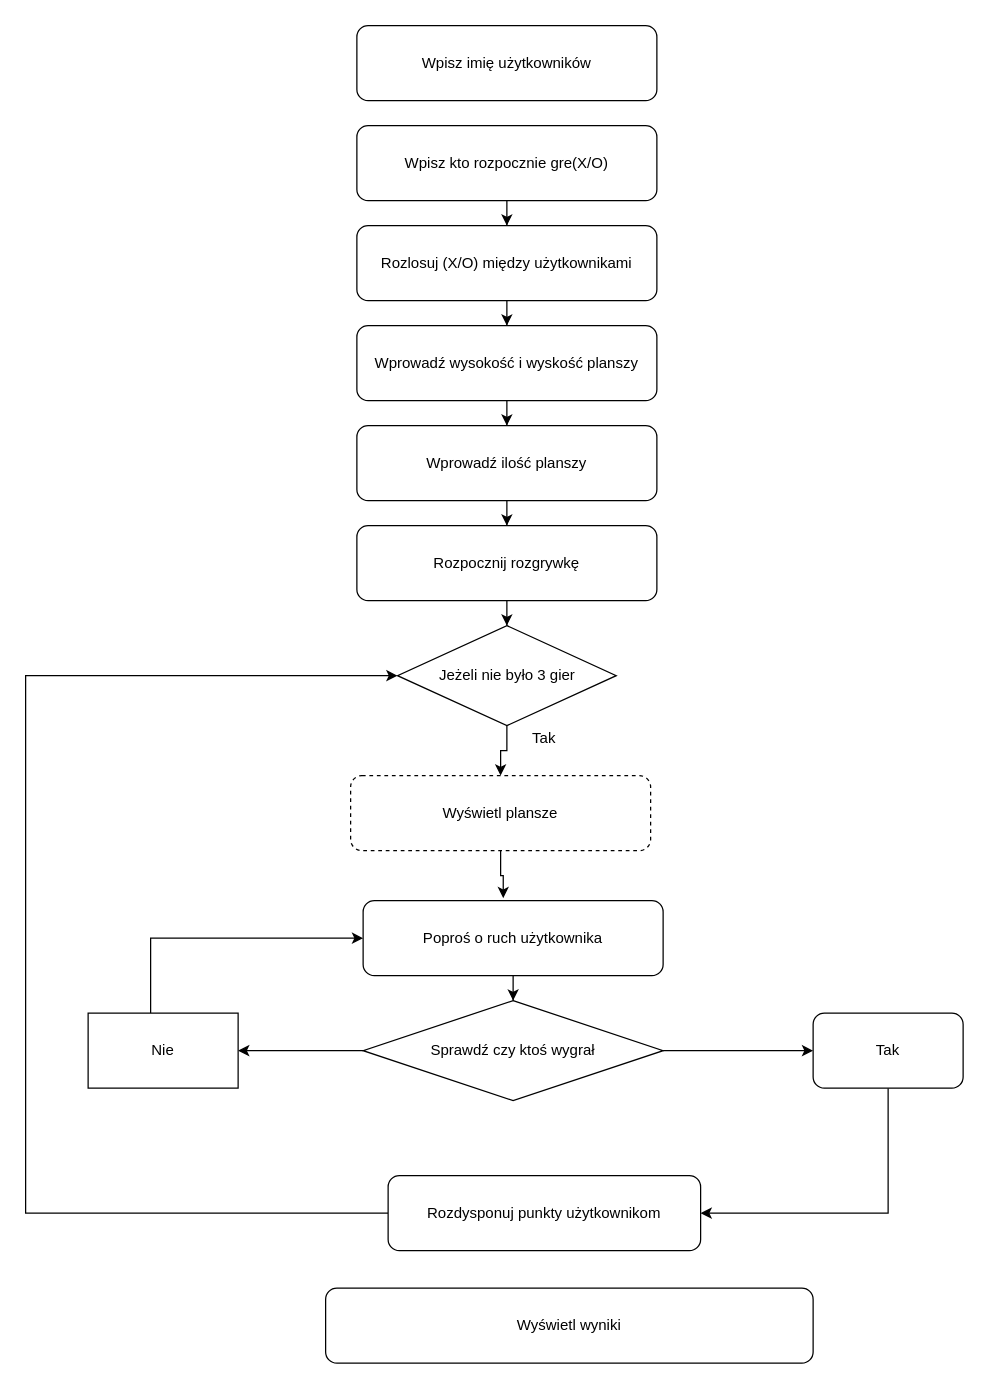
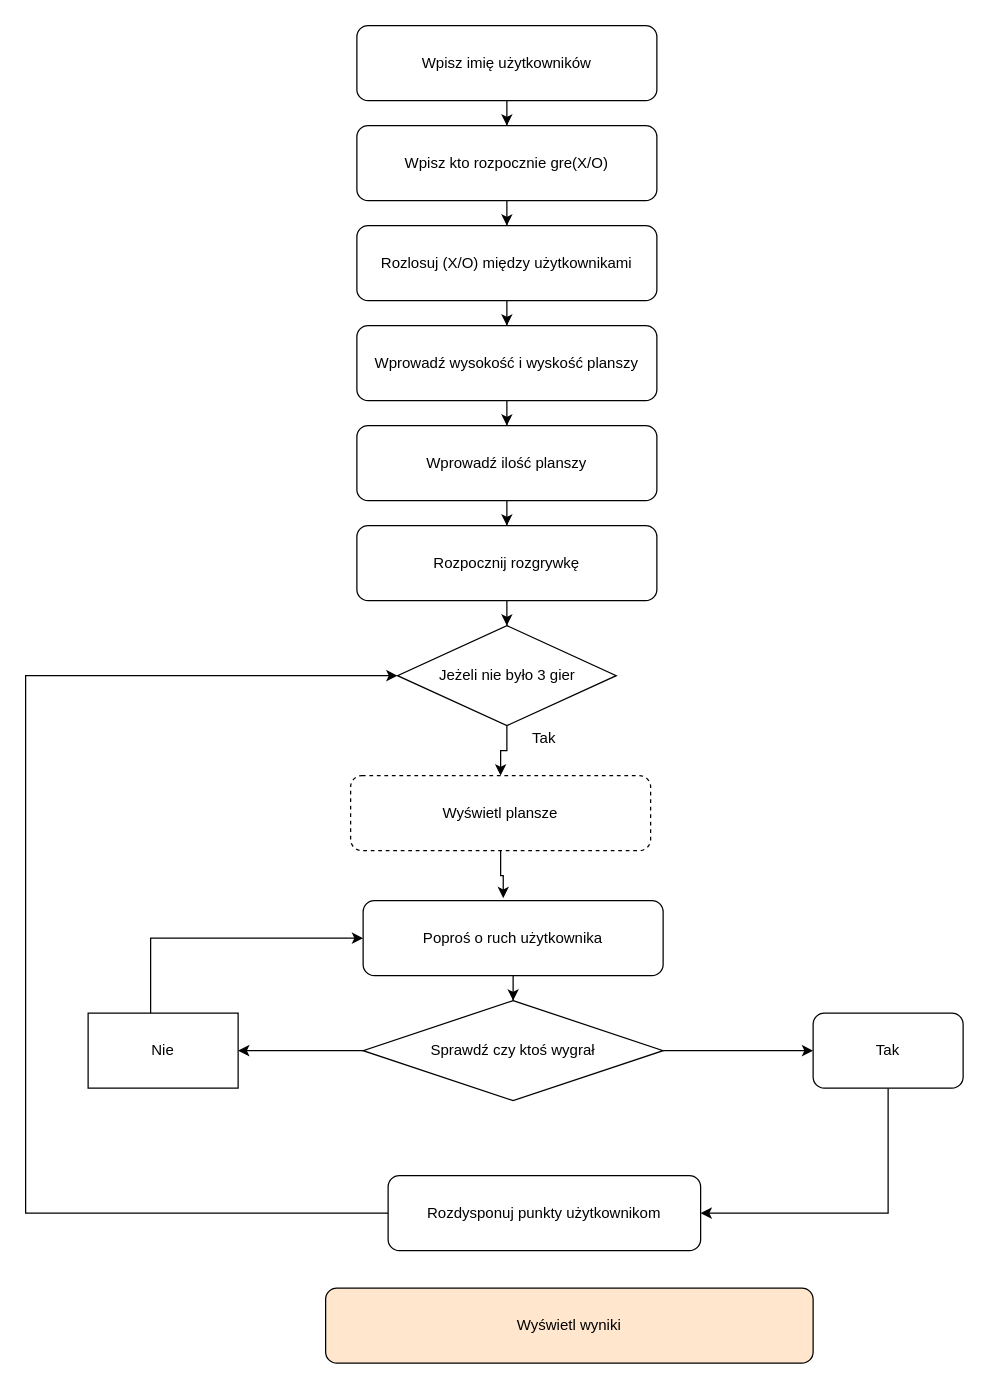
  <mxCell id="0" />
  <mxCell id="1" parent="0" />
+ <mxCell id="2" style="edgeStyle=orthogonalEdgeStyle;rounded=0;orthogonalLoop=1;jettySize=auto;html=1;" edge="1" parent="1" source="3" target="5"><mxGeometry relative="1" as="geometry" /></mxCell>
  <mxCell id="3" value="&lt;div&gt;Wpisz imię użytkowników&lt;/div&gt;" style="rounded=1;whiteSpace=wrap;html=1;" vertex="1" parent="1"><mxGeometry x="285" y="20" width="240" height="60" as="geometry" /></mxCell>
  <mxCell id="4" style="edgeStyle=orthogonalEdgeStyle;rounded=0;orthogonalLoop=1;jettySize=auto;html=1;" edge="1" parent="1" source="5" target="6"><mxGeometry relative="1" as="geometry" /></mxCell>
  <mxCell id="5" value="Wpisz kto rozpocznie gre(X/O)" style="rounded=1;whiteSpace=wrap;html=1;" vertex="1" parent="1"><mxGeometry x="285" y="100" width="240" height="60" as="geometry" /></mxCell>
  <mxCell id="6" value="Rozlosuj (X/O) między użytkownikami" style="rounded=1;whiteSpace=wrap;html=1;" vertex="1" parent="1"><mxGeometry x="285" y="180" width="240" height="60" as="geometry" /></mxCell>
  <mxCell id="7" style="edgeStyle=orthogonalEdgeStyle;rounded=0;orthogonalLoop=1;jettySize=auto;html=1;" edge="1" parent="1" source="6" target="9"><mxGeometry relative="1" as="geometry"><mxPoint x="410" y="320" as="sourcePoint" /></mxGeometry></mxCell>
  <mxCell id="8" style="edgeStyle=orthogonalEdgeStyle;rounded=0;orthogonalLoop=1;jettySize=auto;html=1;" edge="1" parent="1" source="9" target="11"><mxGeometry relative="1" as="geometry" /></mxCell>
  <mxCell id="9" value="Wprowadź wysokość i wyskość planszy" style="rounded=1;whiteSpace=wrap;html=1;" vertex="1" parent="1"><mxGeometry x="285" y="260" width="240" height="60" as="geometry" /></mxCell>
  <mxCell id="10" style="edgeStyle=orthogonalEdgeStyle;rounded=0;orthogonalLoop=1;jettySize=auto;html=1;" edge="1" parent="1" source="11" target="24"><mxGeometry relative="1" as="geometry" /></mxCell>
  <mxCell id="11" value="Wprowadź ilość planszy" style="rounded=1;whiteSpace=wrap;html=1;" vertex="1" parent="1"><mxGeometry x="285" y="340" width="240" height="60" as="geometry" /></mxCell>
  <mxCell id="12" style="edgeStyle=orthogonalEdgeStyle;rounded=0;orthogonalLoop=1;jettySize=auto;html=1;entryX=0.467;entryY=-0.033;entryDx=0;entryDy=0;entryPerimeter=0;" edge="1" parent="1" source="13" target="15"><mxGeometry relative="1" as="geometry" /></mxCell>
  <mxCell id="13" value="Wyświetl plansze" style="rounded=1;whiteSpace=wrap;html=1;dashed=1;" vertex="1" parent="1"><mxGeometry x="280" y="620" width="240" height="60" as="geometry" /></mxCell>
  <mxCell id="14" style="edgeStyle=orthogonalEdgeStyle;rounded=0;orthogonalLoop=1;jettySize=auto;html=1;" edge="1" parent="1" source="15" target="18"><mxGeometry relative="1" as="geometry" /></mxCell>
  <mxCell id="15" value="Poproś o ruch użytkownika" style="rounded=1;whiteSpace=wrap;html=1;" vertex="1" parent="1"><mxGeometry x="290" y="720" width="240" height="60" as="geometry" /></mxCell>
  <mxCell id="16" style="edgeStyle=orthogonalEdgeStyle;rounded=0;orthogonalLoop=1;jettySize=auto;html=1;exitX=1;exitY=0.5;exitDx=0;exitDy=0;" edge="1" parent="1" source="18" target="20"><mxGeometry relative="1" as="geometry"><mxPoint x="620" y="800" as="targetPoint" /></mxGeometry></mxCell>
  <mxCell id="17" value="" style="edgeStyle=orthogonalEdgeStyle;rounded=0;orthogonalLoop=1;jettySize=auto;html=1;" edge="1" parent="1" source="18" target="22"><mxGeometry relative="1" as="geometry"><mxPoint x="210" y="840" as="targetPoint" /></mxGeometry></mxCell>
  <mxCell id="18" value="Sprawdź czy ktoś wygrał" style="rhombus;whiteSpace=wrap;html=1;" vertex="1" parent="1"><mxGeometry x="290" y="800" width="240" height="80" as="geometry" /></mxCell>
  <mxCell id="19" style="edgeStyle=orthogonalEdgeStyle;rounded=0;orthogonalLoop=1;jettySize=auto;html=1;entryX=1;entryY=0.5;entryDx=0;entryDy=0;" edge="1" parent="1" source="20" target="28"><mxGeometry relative="1" as="geometry"><Array as="points"><mxPoint x="710" y="970" /></Array></mxGeometry></mxCell>
  <mxCell id="20" value="Tak" style="rounded=1;whiteSpace=wrap;html=1;" vertex="1" parent="1"><mxGeometry x="650" y="810" width="120" height="60" as="geometry" /></mxCell>
  <mxCell id="21" style="edgeStyle=orthogonalEdgeStyle;rounded=0;orthogonalLoop=1;jettySize=auto;html=1;entryX=0;entryY=0.5;entryDx=0;entryDy=0;" edge="1" parent="1" source="22" target="15"><mxGeometry relative="1" as="geometry"><Array as="points"><mxPoint x="120" y="750" /></Array></mxGeometry></mxCell>
  <mxCell id="22" value="Nie" style="rounded=0;whiteSpace=wrap;html=1;" vertex="1" parent="1"><mxGeometry x="70" y="810" width="120" height="60" as="geometry" /></mxCell>
  <mxCell id="23" style="edgeStyle=orthogonalEdgeStyle;rounded=0;orthogonalLoop=1;jettySize=auto;html=1;entryX=0.5;entryY=0;entryDx=0;entryDy=0;" edge="1" parent="1" source="24" target="26"><mxGeometry relative="1" as="geometry" /></mxCell>
  <mxCell id="24" value="Rozpocznij rozgrywkę" style="rounded=1;whiteSpace=wrap;html=1;" vertex="1" parent="1"><mxGeometry x="285" y="420" width="240" height="60" as="geometry" /></mxCell>
  <mxCell id="25" style="edgeStyle=orthogonalEdgeStyle;rounded=0;orthogonalLoop=1;jettySize=auto;html=1;entryX=0.5;entryY=0;entryDx=0;entryDy=0;" edge="1" parent="1" source="26" target="13"><mxGeometry relative="1" as="geometry" /></mxCell>
  <mxCell id="26" value="Jeżeli nie było 3 gier" style="rhombus;whiteSpace=wrap;html=1;" vertex="1" parent="1"><mxGeometry x="317.5" y="500" width="175" height="80" as="geometry" /></mxCell>
  <mxCell id="27" style="edgeStyle=orthogonalEdgeStyle;rounded=0;orthogonalLoop=1;jettySize=auto;html=1;entryX=0;entryY=0.5;entryDx=0;entryDy=0;" edge="1" parent="1" source="28" target="26"><mxGeometry relative="1" as="geometry"><Array as="points"><mxPoint x="20" y="970" /><mxPoint x="20" y="540" /></Array></mxGeometry></mxCell>
  <mxCell id="28" value="Rozdysponuj punkty użytkownikom" style="rounded=1;whiteSpace=wrap;html=1;" vertex="1" parent="1"><mxGeometry x="310" y="940" width="250" height="60" as="geometry" /></mxCell>
  <mxCell id="29" value="Tak" style="text;html=1;strokeColor=none;fillColor=none;align=center;verticalAlign=middle;whiteSpace=wrap;rounded=0;" vertex="1" parent="1"><mxGeometry x="415" y="580" width="40" height="20" as="geometry" /></mxCell>
- <mxCell id="30" value="Wyświetl wyniki" style="rounded=1;whiteSpace=wrap;html=1;" vertex="1" parent="1"><mxGeometry x="260" y="1030" width="390" height="60" as="geometry" /></mxCell>
+ <mxCell id="30" value="Wyświetl wyniki" style="rounded=1;whiteSpace=wrap;html=1;fillColor=#ffe6cc;" vertex="1" parent="1"><mxGeometry x="260" y="1030" width="390" height="60" as="geometry" /></mxCell>
